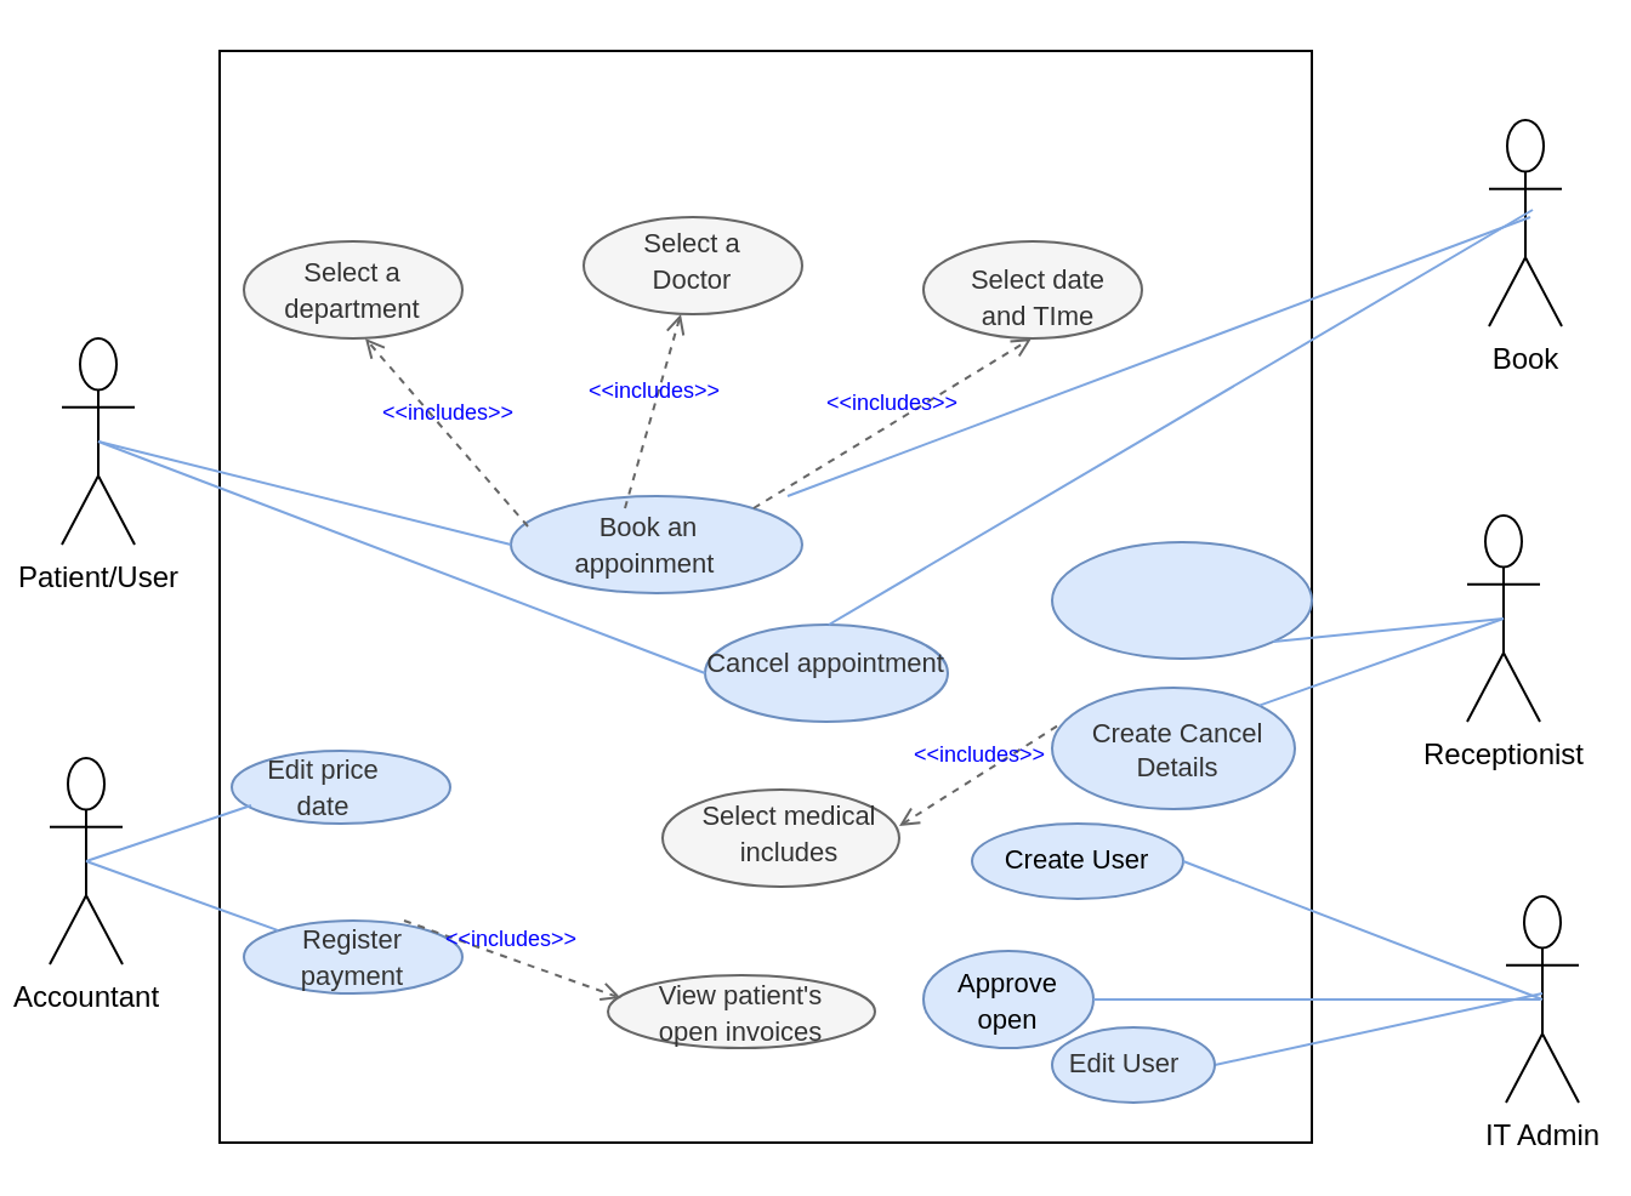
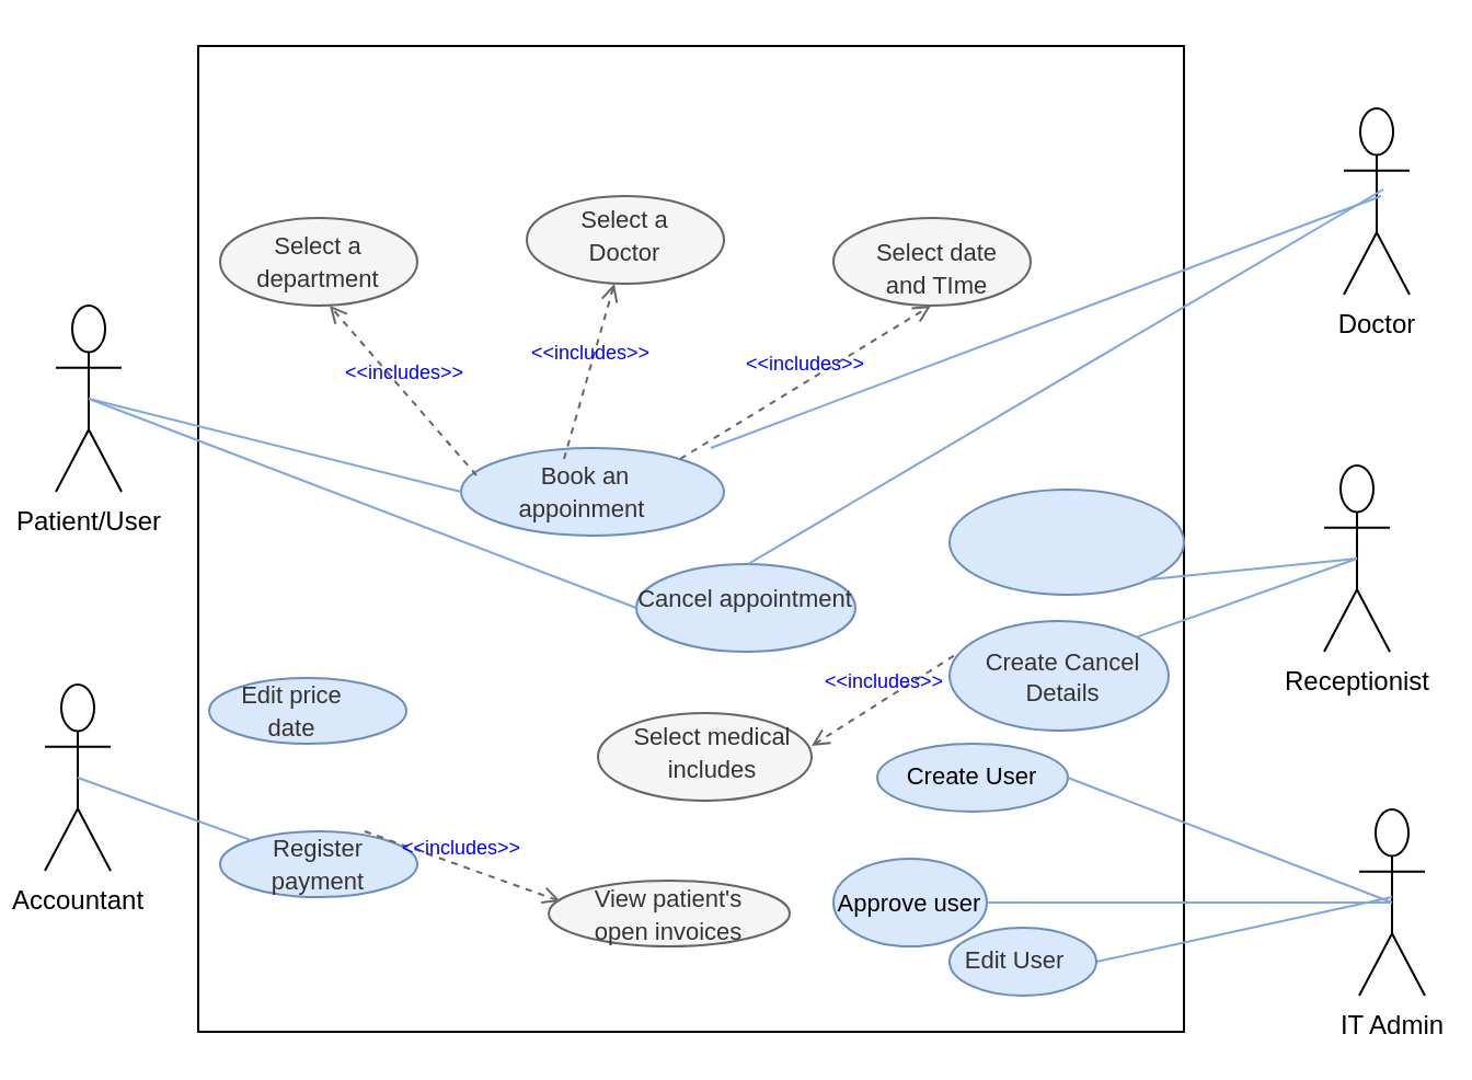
  <mxCell id="0" />
  <mxCell id="1" parent="0" />
  <mxCell id="2" value="" style="whiteSpace=wrap;html=1;aspect=fixed;movable=1;resizable=1;rotatable=1;deletable=1;editable=1;connectable=1;fontColor=none;noLabel=1;" parent="1" vertex="1"><mxGeometry x="90" y="20.5" width="450" height="450" as="geometry" /></mxCell>
  <mxCell id="3" value="" style="ellipse;whiteSpace=wrap;html=1;fillColor=#dae8fc;strokeColor=#6c8ebf;" parent="1" vertex="1"><mxGeometry x="210" y="204" width="120" height="40" as="geometry" /></mxCell>
  <mxCell id="4" value="" style="ellipse;whiteSpace=wrap;html=1;fillColor=#f5f5f5;fontColor=#333333;strokeColor=#666666;" parent="1" vertex="1"><mxGeometry x="100" y="99" width="90" height="40" as="geometry" /></mxCell>
  <mxCell id="5" value="&lt;font style=&quot;font-size: 11px;&quot; color=&quot;#333333&quot;&gt;Select a department&lt;/font&gt;" style="text;html=1;strokeColor=none;fillColor=none;align=center;verticalAlign=middle;whiteSpace=wrap;rounded=0;" parent="1" vertex="1"><mxGeometry x="115" y="104" width="60" height="30" as="geometry" /></mxCell>
  <mxCell id="6" value="" style="ellipse;whiteSpace=wrap;html=1;fillColor=#f5f5f5;strokeColor=#666666;fontColor=#333333;" parent="1" vertex="1"><mxGeometry x="240" y="89" width="90" height="40" as="geometry" /></mxCell>
  <mxCell id="7" value="&lt;font color=&quot;#333333&quot; style=&quot;font-size: 11px;&quot;&gt;Select a Doctor&lt;/font&gt;" style="text;html=1;strokeColor=none;fillColor=none;align=center;verticalAlign=middle;whiteSpace=wrap;rounded=0;" parent="1" vertex="1"><mxGeometry x="255" y="94" width="60" height="25" as="geometry" /></mxCell>
  <mxCell id="8" value="" style="ellipse;whiteSpace=wrap;html=1;fillColor=#dae8fc;strokeColor=#6c8ebf;" parent="1" vertex="1"><mxGeometry x="290" y="257" width="100" height="40" as="geometry" /></mxCell>
  <mxCell id="9" value="" style="ellipse;whiteSpace=wrap;html=1;fillColor=#f5f5f5;fontColor=#333333;strokeColor=#666666;" parent="1" vertex="1"><mxGeometry x="380" y="99" width="90" height="40" as="geometry" /></mxCell>
  <mxCell id="10" value="&lt;font style=&quot;font-size: 11px;&quot; color=&quot;#333333&quot;&gt;Select date and TIme&lt;/font&gt;" style="text;html=1;strokeColor=none;fillColor=none;align=center;verticalAlign=middle;whiteSpace=wrap;rounded=0;" parent="1" vertex="1"><mxGeometry x="395" y="107" width="65" height="30" as="geometry" /></mxCell>
  <mxCell id="11" value="&lt;font style=&quot;font-size: 11px;&quot; color=&quot;#333333&quot;&gt;Book an appoinment&amp;nbsp;&lt;/font&gt;" style="text;html=1;strokeColor=none;fillColor=none;align=center;verticalAlign=middle;whiteSpace=wrap;rounded=0;" parent="1" vertex="1"><mxGeometry x="217" y="209" width="100" height="30" as="geometry" /></mxCell>
  <mxCell id="12" value="&lt;font style=&quot;font-size: 9px;&quot; color=&quot;#0000ff&quot;&gt;&amp;lt;&amp;lt;includes&amp;gt;&amp;gt;&lt;/font&gt;" style="endArrow=open;html=1;rounded=0;align=center;verticalAlign=bottom;dashed=1;endFill=0;labelBackgroundColor=none;exitX=0;exitY=0.25;exitDx=0;exitDy=0;strokeColor=#666666;" parent="1" edge="1" source="11"><mxGeometry relative="1" as="geometry"><mxPoint x="200" y="199" as="sourcePoint" /><mxPoint x="150" y="139" as="targetPoint" /></mxGeometry></mxCell>
  <mxCell id="13" value="" style="resizable=0;html=1;align=center;verticalAlign=top;labelBackgroundColor=none;" parent="12" connectable="0" vertex="1"><mxGeometry relative="1" as="geometry" /></mxCell>
  <mxCell id="14" value="&lt;font style=&quot;font-size: 9px;&quot; color=&quot;#0000ff&quot;&gt;&amp;lt;&amp;lt;includes&amp;gt;&amp;gt;&lt;/font&gt;" style="endArrow=open;html=1;rounded=0;align=center;verticalAlign=bottom;dashed=1;endFill=0;labelBackgroundColor=none;exitX=0.4;exitY=0;exitDx=0;exitDy=0;exitPerimeter=0;strokeColor=#666666;" parent="1" edge="1" source="11"><mxGeometry relative="1" as="geometry"><mxPoint x="260" y="189" as="sourcePoint" /><mxPoint x="280" y="129" as="targetPoint" /></mxGeometry></mxCell>
  <mxCell id="15" value="" style="resizable=0;html=1;align=center;verticalAlign=top;labelBackgroundColor=none;" parent="14" connectable="0" vertex="1"><mxGeometry relative="1" as="geometry" /></mxCell>
  <mxCell id="16" value="&lt;font style=&quot;font-size: 9px;&quot;&gt;&amp;lt;&amp;lt;includes&amp;gt;&amp;gt;&lt;/font&gt;" style="endArrow=open;html=1;rounded=0;align=center;verticalAlign=bottom;dashed=1;endFill=0;labelBackgroundColor=none;exitX=1;exitY=0.5;exitDx=0;exitDy=0;fontColor=#0000FF;strokeColor=#666666;" parent="1" edge="1"><mxGeometry relative="1" as="geometry"><mxPoint x="310" y="209" as="sourcePoint" /><mxPoint x="424.5" y="139" as="targetPoint" /></mxGeometry></mxCell>
  <mxCell id="17" value="" style="resizable=0;html=1;align=center;verticalAlign=top;labelBackgroundColor=none;" parent="16" connectable="0" vertex="1"><mxGeometry relative="1" as="geometry" /></mxCell>
  <mxCell id="18" value="&lt;font color=&quot;#333333&quot; style=&quot;font-size: 11px;&quot;&gt;Cancel appointment&lt;/font&gt;" style="text;html=1;strokeColor=none;fillColor=none;align=center;verticalAlign=middle;whiteSpace=wrap;rounded=0;" parent="1" vertex="1"><mxGeometry x="290" y="258" width="100" height="30" as="geometry" /></mxCell>
  <mxCell id="19" value="" style="ellipse;whiteSpace=wrap;html=1;fillColor=#dae8fc;strokeColor=#6c8ebf;" parent="1" vertex="1"><mxGeometry x="433" y="223" width="107" height="48" as="geometry" /></mxCell>
  <mxCell id="20" value="" style="ellipse;whiteSpace=wrap;html=1;fillColor=#dae8fc;strokeColor=#6c8ebf;" parent="1" vertex="1"><mxGeometry x="433" y="283" width="100" height="50" as="geometry" /></mxCell>
  <mxCell id="21" value="" style="ellipse;whiteSpace=wrap;html=1;fillColor=#f5f5f5;fontColor=#333333;strokeColor=#666666;" parent="1" vertex="1"><mxGeometry x="272.5" y="325" width="97.5" height="40" as="geometry" /></mxCell>
  <mxCell id="22" value="&lt;font color=&quot;#333333&quot; style=&quot;font-size: 11px;&quot;&gt;Select medical includes&lt;/font&gt;" style="text;html=1;strokeColor=none;fillColor=none;align=center;verticalAlign=middle;whiteSpace=wrap;rounded=0;spacingTop=5;" parent="1" vertex="1"><mxGeometry x="280" y="325" width="90" height="30" as="geometry" /></mxCell>
  <mxCell id="23" value="&lt;font style=&quot;font-size: 9px;&quot; color=&quot;#0000ff&quot;&gt;&amp;lt;&amp;lt;includes&amp;gt;&amp;gt;&lt;/font&gt;" style="endArrow=open;html=1;rounded=0;align=center;verticalAlign=bottom;dashed=1;endFill=0;labelBackgroundColor=none;entryX=1;entryY=0.5;entryDx=0;entryDy=0;exitX=0.02;exitY=0.317;exitDx=0;exitDy=0;exitPerimeter=0;strokeColor=#666666;" parent="1" target="22" edge="1" source="20"><mxGeometry relative="1" as="geometry"><mxPoint x="430" y="289" as="sourcePoint" /><mxPoint x="395" y="271" as="targetPoint" /></mxGeometry></mxCell>
  <mxCell id="24" value="" style="resizable=0;html=1;align=center;verticalAlign=top;labelBackgroundColor=none;" parent="23" connectable="0" vertex="1"><mxGeometry relative="1" as="geometry" /></mxCell>
  <mxCell id="25" value="Receptionist" style="shape=umlActor;verticalLabelPosition=bottom;verticalAlign=top;html=1;outlineConnect=0;" parent="1" vertex="1"><mxGeometry x="604" y="212" width="30" height="85" as="geometry" /></mxCell>
  <mxCell id="26" value="" style="endArrow=none;html=1;rounded=0;entryX=0.5;entryY=0.5;entryDx=0;entryDy=0;entryPerimeter=0;exitX=1;exitY=0;exitDx=0;exitDy=0;strokeColor=#7EA6E0;" parent="1" source="20" target="25" edge="1"><mxGeometry relative="1" as="geometry"><mxPoint x="530" y="299" as="sourcePoint" /><mxPoint x="680" y="309" as="targetPoint" /></mxGeometry></mxCell>
  <mxCell id="27" value="" style="endArrow=none;html=1;rounded=0;entryX=0.5;entryY=0.5;entryDx=0;entryDy=0;entryPerimeter=0;exitX=1;exitY=1;exitDx=0;exitDy=0;strokeColor=#7EA6E0;" parent="1" source="19" target="25" edge="1"><mxGeometry relative="1" as="geometry"><mxPoint x="520" y="219" as="sourcePoint" /><mxPoint x="636.64" y="154.18" as="targetPoint" /></mxGeometry></mxCell>
  <mxCell id="28" style="edgeStyle=orthogonalEdgeStyle;rounded=0;orthogonalLoop=1;jettySize=auto;html=1;exitX=0.5;exitY=1;exitDx=0;exitDy=0;" parent="1" source="19" target="19" edge="1"><mxGeometry relative="1" as="geometry" /></mxCell>
  <mxCell id="29" value="Patient/User" style="shape=umlActor;verticalLabelPosition=bottom;verticalAlign=top;html=1;outlineConnect=0;" parent="1" vertex="1"><mxGeometry x="25" y="139" width="30" height="85" as="geometry" /></mxCell>
  <mxCell id="30" value="" style="endArrow=none;html=1;rounded=0;entryX=0;entryY=0.5;entryDx=0;entryDy=0;exitX=0.5;exitY=0.5;exitDx=0;exitDy=0;exitPerimeter=0;strokeColor=#7EA6E0;" parent="1" source="29" edge="1" target="3"><mxGeometry relative="1" as="geometry"><mxPoint x="64.82" y="170.998" as="sourcePoint" /><mxPoint x="190" y="213.82" as="targetPoint" /></mxGeometry></mxCell>
  <mxCell id="31" value="" style="ellipse;whiteSpace=wrap;html=1;fillColor=#dae8fc;strokeColor=#6c8ebf;" vertex="1" parent="1"><mxGeometry x="400" y="339" width="87" height="31" as="geometry" /></mxCell>
  <mxCell id="32" value="&lt;font style=&quot;font-size: 11px;&quot;&gt;Create User&lt;/font&gt;" style="text;html=1;strokeColor=none;fillColor=none;align=center;verticalAlign=middle;whiteSpace=wrap;rounded=0;" vertex="1" parent="1"><mxGeometry x="406" y="339" width="75" height="30" as="geometry" /></mxCell>
- <mxCell id="33" value="&lt;font style=&quot;font-size: 11px;&quot;&gt;Approve open&lt;/font&gt;" style="ellipse;whiteSpace=wrap;html=1;fillColor=#dae8fc;strokeColor=#6c8ebf;" vertex="1" parent="1"><mxGeometry x="380" y="391.5" width="70" height="40" as="geometry" /></mxCell>
+ <mxCell id="33" value="&lt;font style=&quot;font-size: 11px;&quot;&gt;Approve user&lt;/font&gt;" style="ellipse;whiteSpace=wrap;html=1;fillColor=#dae8fc;strokeColor=#6c8ebf;" vertex="1" parent="1"><mxGeometry x="380" y="391.5" width="70" height="40" as="geometry" /></mxCell>
  <mxCell id="34" value="IT Admin" style="shape=umlActor;verticalLabelPosition=bottom;verticalAlign=top;html=1;outlineConnect=0;" vertex="1" parent="1"><mxGeometry x="620" y="369" width="30" height="85" as="geometry" /></mxCell>
  <mxCell id="35" value="" style="endArrow=none;html=1;rounded=0;strokeColor=#7EA6E0;exitX=1;exitY=0.5;exitDx=0;exitDy=0;" edge="1" parent="1" source="54"><mxGeometry relative="1" as="geometry"><mxPoint x="539.995" y="458.822" as="sourcePoint" /><mxPoint x="635" y="409" as="targetPoint" /></mxGeometry></mxCell>
  <mxCell id="36" value="" style="endArrow=none;html=1;rounded=0;entryX=0.5;entryY=0.5;entryDx=0;entryDy=0;entryPerimeter=0;exitX=1;exitY=0.5;exitDx=0;exitDy=0;strokeColor=#7EA6E0;" edge="1" parent="1" source="31" target="34"><mxGeometry relative="1" as="geometry"><mxPoint x="540.002" y="354.55" as="sourcePoint" /><mxPoint x="650.85" y="399" as="targetPoint" /></mxGeometry></mxCell>
  <mxCell id="37" value="" style="line;strokeWidth=1;html=1;strokeColor=#7EA6E0;" vertex="1" parent="1"><mxGeometry x="450" y="406.5" width="184" height="10" as="geometry" /></mxCell>
- <mxCell id="38" value="Book" style="shape=umlActor;verticalLabelPosition=bottom;verticalAlign=top;html=1;outlineConnect=0;" vertex="1" parent="1"><mxGeometry x="613" y="49" width="30" height="85" as="geometry" /></mxCell>
+ <mxCell id="38" value="Doctor" style="shape=umlActor;verticalLabelPosition=bottom;verticalAlign=top;html=1;outlineConnect=0;" vertex="1" parent="1"><mxGeometry x="613" y="49" width="30" height="85" as="geometry" /></mxCell>
  <mxCell id="39" value="Accountant" style="shape=umlActor;verticalLabelPosition=bottom;verticalAlign=top;html=1;outlineConnect=0;" vertex="1" parent="1"><mxGeometry x="20" y="312" width="30" height="85" as="geometry" /></mxCell>
  <mxCell id="40" value="" style="endArrow=none;html=1;rounded=0;exitX=1;exitY=0;exitDx=0;exitDy=0;strokeColor=#7EA6E0;" edge="1" parent="1"><mxGeometry relative="1" as="geometry"><mxPoint x="323.995" y="204.002" as="sourcePoint" /><mxPoint x="630" y="89" as="targetPoint" /></mxGeometry></mxCell>
  <mxCell id="41" value="" style="endArrow=none;rounded=0;entryX=0;entryY=0.5;entryDx=0;entryDy=0;exitX=0.5;exitY=0.5;exitDx=0;exitDy=0;exitPerimeter=0;labelBorderColor=#A9C4EB;fontColor=#A9C4EB;labelBackgroundColor=none;spacing=7;textOpacity=20;fontFamily=Helvetica;strokeColor=#7EA6E0;" edge="1" parent="1" source="29" target="8"><mxGeometry relative="1" as="geometry"><mxPoint x="-25" y="188.5" as="sourcePoint" /><mxPoint x="230" y="261" as="targetPoint" /></mxGeometry></mxCell>
  <mxCell id="42" value="" style="endArrow=none;html=1;rounded=0;exitX=0.5;exitY=0;exitDx=0;exitDy=0;strokeColor=#7EA6E0;" edge="1" parent="1"><mxGeometry relative="1" as="geometry"><mxPoint x="341" y="257" as="sourcePoint" /><mxPoint x="631" y="86" as="targetPoint" /></mxGeometry></mxCell>
  <mxCell id="43" value="" style="ellipse;whiteSpace=wrap;html=1;fillColor=#dae8fc;strokeColor=#6c8ebf;" vertex="1" parent="1"><mxGeometry x="95" y="309" width="90" height="30" as="geometry" /></mxCell>
  <mxCell id="44" value="" style="ellipse;whiteSpace=wrap;html=1;fillColor=#dae8fc;strokeColor=#6c8ebf;" vertex="1" parent="1"><mxGeometry x="100" y="379" width="90" height="30" as="geometry" /></mxCell>
  <mxCell id="45" value="" style="ellipse;whiteSpace=wrap;html=1;fillColor=#f5f5f5;fontColor=#333333;strokeColor=#666666;" vertex="1" parent="1"><mxGeometry x="250" y="401.5" width="110" height="30" as="geometry" /></mxCell>
  <mxCell id="46" value="&lt;font color=&quot;#333333&quot; style=&quot;font-size: 11px;&quot;&gt;Edit price date&lt;/font&gt;" style="text;html=1;strokeColor=none;fillColor=none;align=center;verticalAlign=middle;whiteSpace=wrap;rounded=0;" vertex="1" parent="1"><mxGeometry x="103" y="309" width="60" height="30" as="geometry" /></mxCell>
  <mxCell id="47" value="&lt;font color=&quot;#333333&quot; style=&quot;font-size: 11px;&quot;&gt;Register payment&lt;/font&gt;" style="text;html=1;strokeColor=none;fillColor=none;align=center;verticalAlign=middle;whiteSpace=wrap;rounded=0;" vertex="1" parent="1"><mxGeometry x="115" y="379" width="60" height="30" as="geometry" /></mxCell>
  <mxCell id="48" value="&lt;font color=&quot;#333333&quot; style=&quot;font-size: 11px;&quot;&gt;View patient's open invoices&lt;/font&gt;" style="text;html=1;strokeColor=none;fillColor=none;align=center;verticalAlign=middle;whiteSpace=wrap;rounded=0;" vertex="1" parent="1"><mxGeometry x="265" y="401.5" width="80" height="30" as="geometry" /></mxCell>
  <mxCell id="49" value="&lt;font style=&quot;font-size: 11px;&quot;&gt;Create Cancel Details&lt;/font&gt;" style="text;html=1;strokeColor=none;fillColor=none;align=center;verticalAlign=middle;whiteSpace=wrap;rounded=0;fontFamily=Helvetica;fontSize=10;fontColor=#333333;" vertex="1" parent="1"><mxGeometry x="440" y="288" width="90" height="41" as="geometry" /></mxCell>
- <mxCell id="50" value="" style="endArrow=none;html=1;rounded=0;exitX=0;exitY=0.75;exitDx=0;exitDy=0;strokeColor=#7EA6E0;entryX=0.5;entryY=0.5;entryDx=0;entryDy=0;entryPerimeter=0;" edge="1" parent="1" source="46" target="39"><mxGeometry relative="1" as="geometry"><mxPoint x="49.995" y="343.752" as="sourcePoint" /><mxPoint x="-18" y="374" as="targetPoint" /></mxGeometry></mxCell>
  <mxCell id="51" value="" style="endArrow=none;html=1;rounded=0;strokeColor=#7EA6E0;entryX=0.5;entryY=0.5;entryDx=0;entryDy=0;entryPerimeter=0;" edge="1" parent="1" source="44" target="39"><mxGeometry relative="1" as="geometry"><mxPoint x="59.995" y="353.752" as="sourcePoint" /><mxPoint x="7" y="377.327" as="targetPoint" /></mxGeometry></mxCell>
  <mxCell id="52" value="&lt;font style=&quot;font-size: 9px;&quot; color=&quot;#0000ff&quot;&gt;&amp;lt;&amp;lt;includes&amp;gt;&amp;gt;&lt;/font&gt;" style="endArrow=open;html=1;rounded=0;align=center;verticalAlign=bottom;dashed=1;endFill=0;labelBackgroundColor=none;entryX=0.049;entryY=0.315;entryDx=0;entryDy=0;strokeColor=#666666;entryPerimeter=0;" edge="1" parent="1" target="45"><mxGeometry relative="1" as="geometry"><mxPoint x="166" y="379" as="sourcePoint" /><mxPoint x="201.04" y="335" as="targetPoint" /></mxGeometry></mxCell>
  <mxCell id="53" value="" style="resizable=0;html=1;align=center;verticalAlign=top;labelBackgroundColor=none;" connectable="0" vertex="1" parent="52"><mxGeometry relative="1" as="geometry" /></mxCell>
  <mxCell id="54" value="" style="ellipse;whiteSpace=wrap;html=1;fillColor=#dae8fc;strokeColor=#6c8ebf;" vertex="1" parent="1"><mxGeometry x="433" y="423" width="67" height="31" as="geometry" /></mxCell>
  <mxCell id="55" value="&lt;font style=&quot;font-size: 11px;&quot;&gt;Edit User&lt;/font&gt;" style="text;html=1;strokeColor=none;fillColor=none;align=center;verticalAlign=middle;whiteSpace=wrap;rounded=0;fontFamily=Helvetica;fontSize=10;fontColor=#333333;" vertex="1" parent="1"><mxGeometry x="433" y="423" width="60" height="30" as="geometry" /></mxCell>
